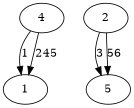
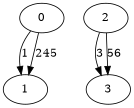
  digraph {
-   0 [label=4]
+   0
    1
    2
-   3 [label=5]
+   3
    0 -> 1 [label=1]
    0 -> 1 [label=245]
    2 -> 3 [label=3]
    2 -> 3 [label=56]
  }
